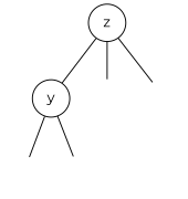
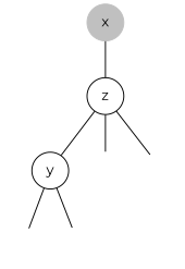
  graph {
    fontname=Montserrat
    node [fontname=Montserrat shape=circle style=invis]
    edge [fontname=Montserrat]
+   x [color=grey style=filled]
    z [style=""]
    y [style=""]
    yl
    yr
    zl
    zr
+   x -- z
    z -- y
    z -- zl
    z -- zr
    y -- yl
    y -- yr
  }
